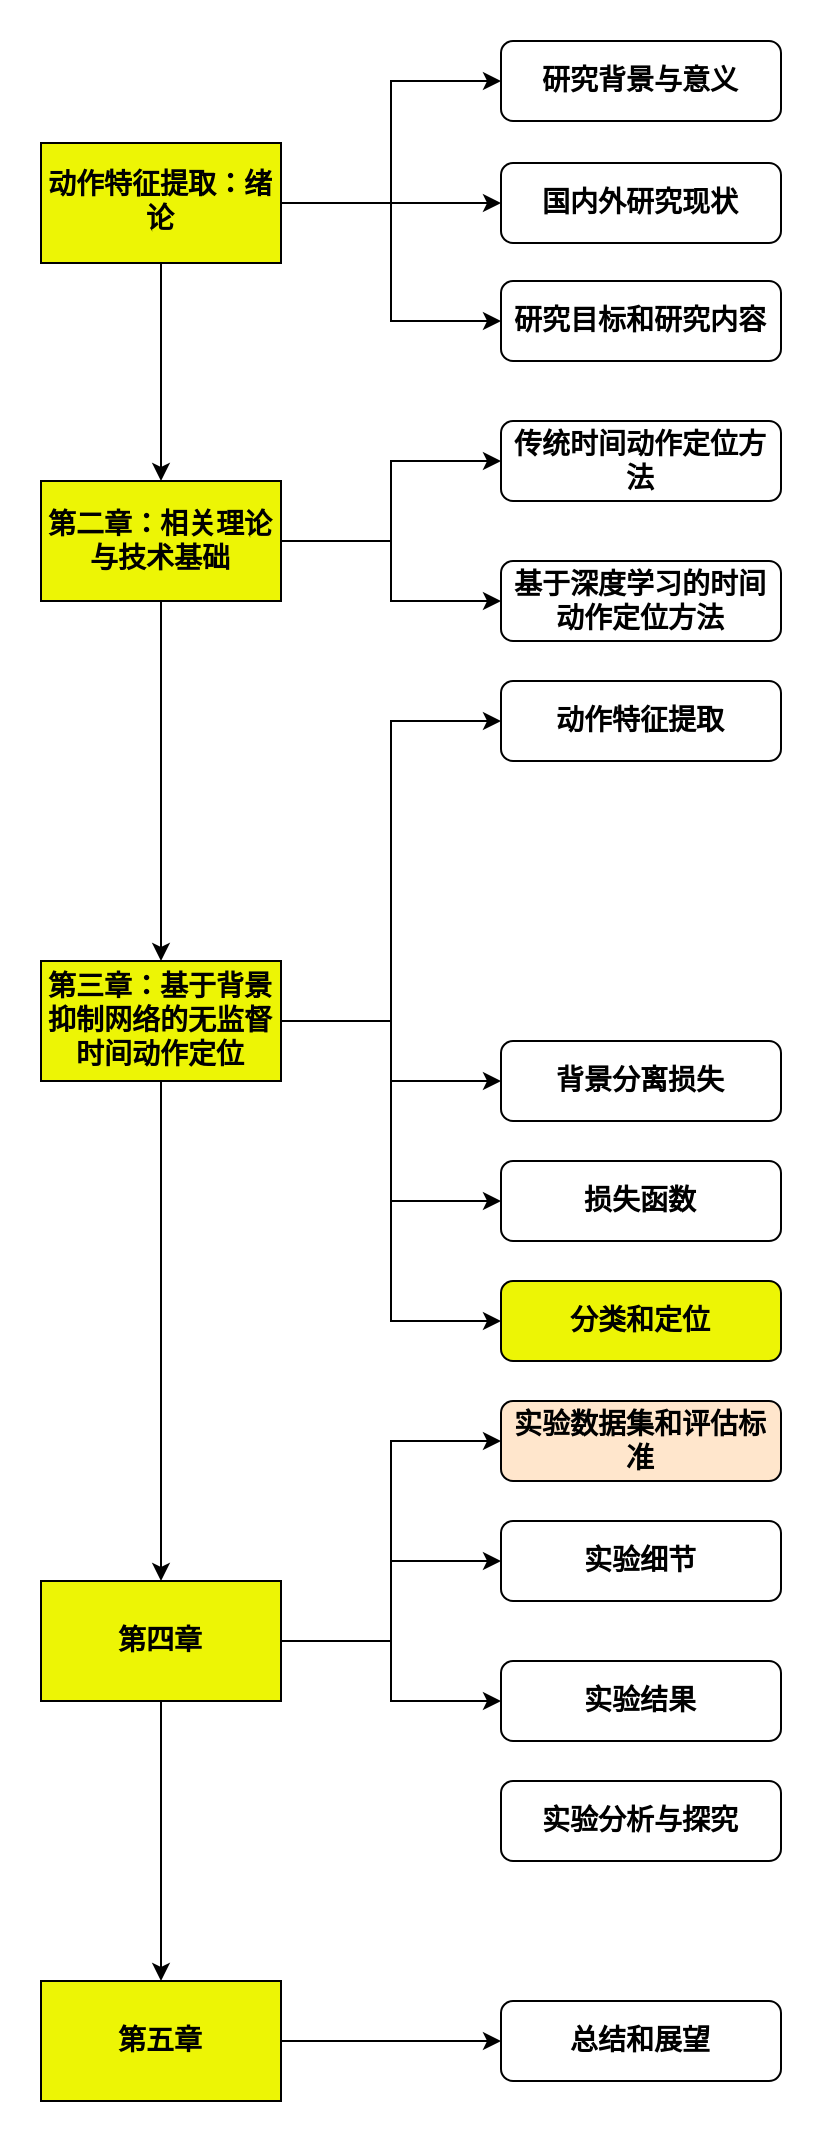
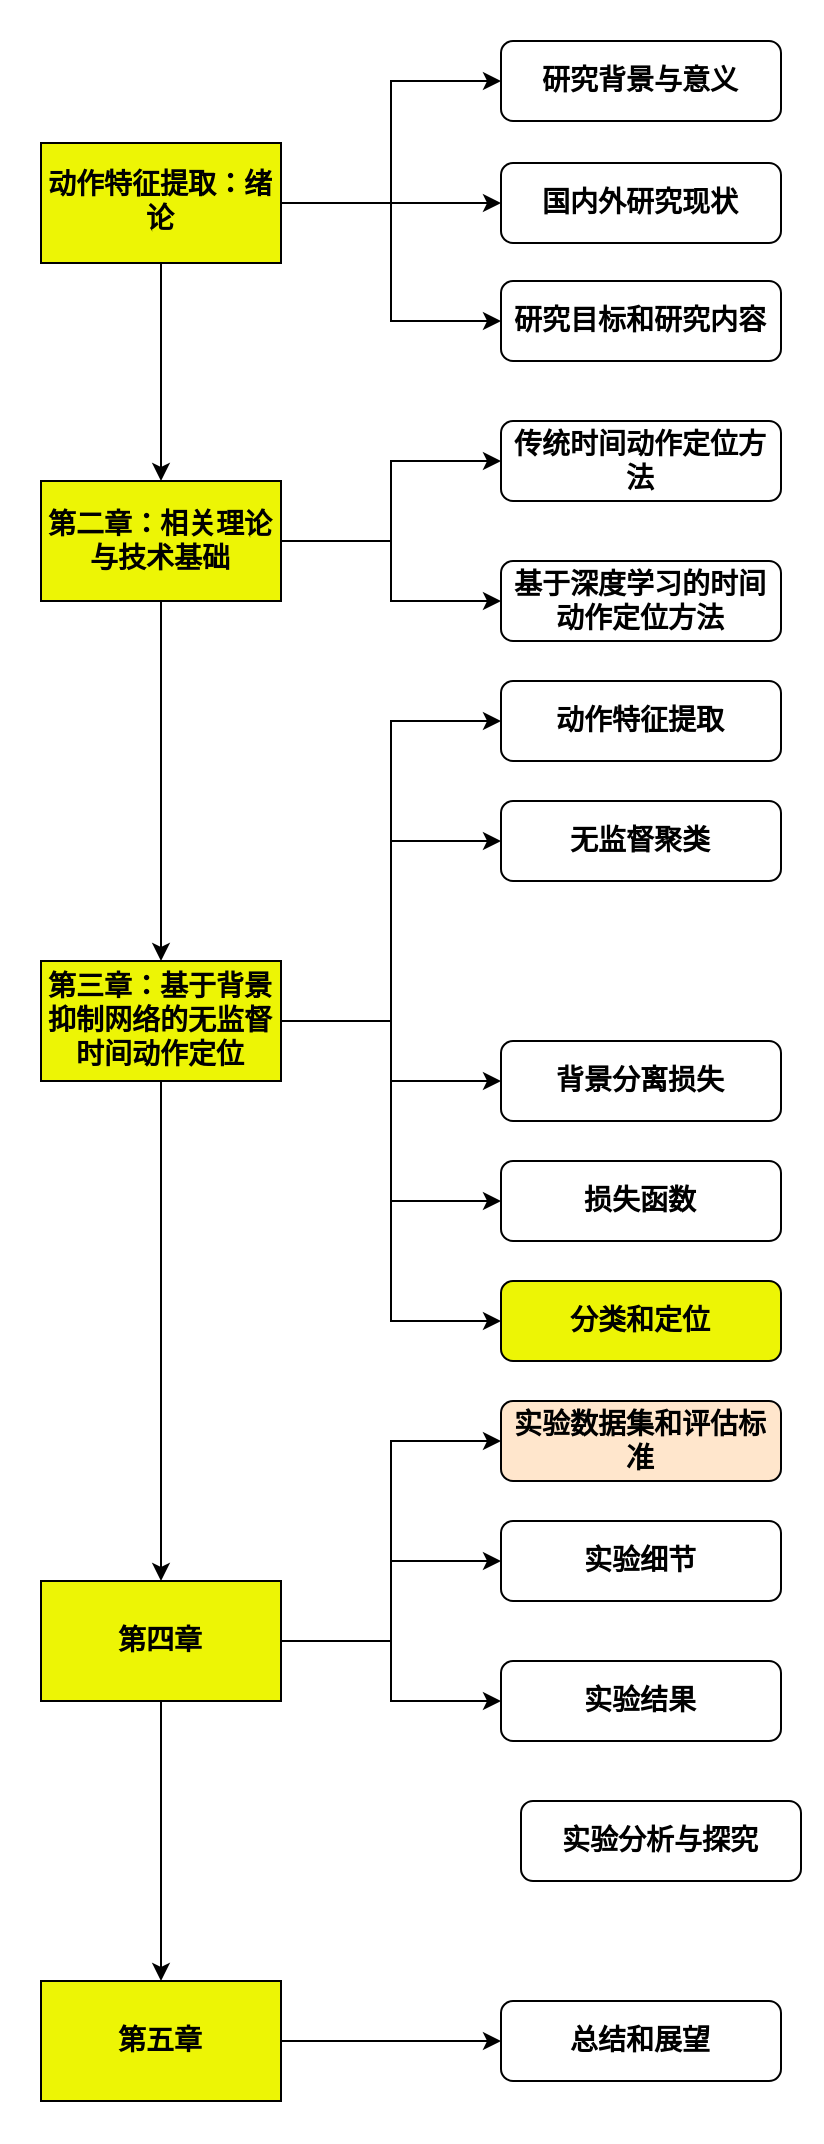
  <mxCell id="0" />
  <mxCell id="1" parent="0" />
  <mxCell id="2" style="edgeStyle=orthogonalEdgeStyle;rounded=0;orthogonalLoop=1;jettySize=auto;html=1;fontSize=14;fontStyle=1" edge="1" parent="1" source="6" target="21"><mxGeometry relative="1" as="geometry" /></mxCell>
  <mxCell id="3" style="edgeStyle=orthogonalEdgeStyle;rounded=0;orthogonalLoop=1;jettySize=auto;html=1;entryX=0;entryY=0.5;entryDx=0;entryDy=0;fontSize=14;fontStyle=1" edge="1" parent="1" source="6" target="20"><mxGeometry relative="1" as="geometry" /></mxCell>
  <mxCell id="4" style="edgeStyle=orthogonalEdgeStyle;rounded=0;orthogonalLoop=1;jettySize=auto;html=1;entryX=0;entryY=0.5;entryDx=0;entryDy=0;fontSize=14;fontStyle=1" edge="1" parent="1" source="6" target="22"><mxGeometry relative="1" as="geometry" /></mxCell>
  <mxCell id="5" style="edgeStyle=orthogonalEdgeStyle;rounded=0;orthogonalLoop=1;jettySize=auto;html=1;fontSize=14;fontStyle=1" edge="1" parent="1" source="6" target="10"><mxGeometry relative="1" as="geometry" /></mxCell>
  <mxCell id="6" value="动作特征提取：绪论" style="rounded=0;whiteSpace=wrap;html=1;fillColor=#EDF505;fontSize=14;fontFamily=Verdana;fontStyle=1" vertex="1" parent="1"><mxGeometry x="20" y="71" width="120" height="60" as="geometry" /></mxCell>
  <mxCell id="7" style="edgeStyle=orthogonalEdgeStyle;rounded=0;orthogonalLoop=1;jettySize=auto;html=1;entryX=0.5;entryY=0;entryDx=0;entryDy=0;fontSize=14;fontStyle=1" edge="1" parent="1" source="10" target="12"><mxGeometry relative="1" as="geometry" /></mxCell>
  <mxCell id="8" style="edgeStyle=orthogonalEdgeStyle;rounded=0;orthogonalLoop=1;jettySize=auto;html=1;entryX=0;entryY=0.5;entryDx=0;entryDy=0;fontSize=14;fontStyle=1" edge="1" parent="1" source="10" target="23"><mxGeometry relative="1" as="geometry" /></mxCell>
  <mxCell id="9" style="edgeStyle=orthogonalEdgeStyle;rounded=0;orthogonalLoop=1;jettySize=auto;html=1;fontSize=14;fontStyle=1" edge="1" parent="1" source="10" target="24"><mxGeometry relative="1" as="geometry" /></mxCell>
  <mxCell id="10" value="第二章：相关理论与技术基础" style="rounded=0;whiteSpace=wrap;html=1;fillColor=#EDF505;fontSize=14;fontStyle=1" vertex="1" parent="1"><mxGeometry x="20" y="240" width="120" height="60" as="geometry" /></mxCell>
  <mxCell id="11" style="edgeStyle=orthogonalEdgeStyle;rounded=0;orthogonalLoop=1;jettySize=auto;html=1;fontSize=14;fontStyle=1" edge="1" parent="1" source="12" target="17"><mxGeometry relative="1" as="geometry" /></mxCell>
  <mxCell id="12" value="第三章：基于背景抑制网络的无监督时间动作定位" style="rounded=0;whiteSpace=wrap;html=1;fillColor=#EDF505;fontSize=14;fontStyle=1" vertex="1" parent="1"><mxGeometry x="20" y="480" width="120" height="60" as="geometry" /></mxCell>
  <mxCell id="13" style="edgeStyle=orthogonalEdgeStyle;rounded=0;orthogonalLoop=1;jettySize=auto;html=1;entryX=0;entryY=0.5;entryDx=0;entryDy=0;fontSize=14;fontStyle=1" edge="1" parent="1" source="17" target="36"><mxGeometry relative="1" as="geometry" /></mxCell>
  <mxCell id="14" style="edgeStyle=orthogonalEdgeStyle;rounded=0;orthogonalLoop=1;jettySize=auto;html=1;fontSize=14;fontStyle=1" edge="1" parent="1" source="17" target="37"><mxGeometry relative="1" as="geometry" /></mxCell>
  <mxCell id="15" style="edgeStyle=orthogonalEdgeStyle;rounded=0;orthogonalLoop=1;jettySize=auto;html=1;fontSize=14;fontStyle=1" edge="1" parent="1" source="17" target="38"><mxGeometry relative="1" as="geometry" /></mxCell>
  <mxCell id="16" style="edgeStyle=orthogonalEdgeStyle;rounded=0;orthogonalLoop=1;jettySize=auto;html=1;fontSize=14;fontStyle=1" edge="1" parent="1" source="17" target="19"><mxGeometry relative="1" as="geometry" /></mxCell>
  <mxCell id="17" value="第四章" style="rounded=0;whiteSpace=wrap;html=1;fillColor=#EDF505;fontSize=14;fontStyle=1" vertex="1" parent="1"><mxGeometry x="20" y="790" width="120" height="60" as="geometry" /></mxCell>
  <mxCell id="18" style="edgeStyle=orthogonalEdgeStyle;rounded=0;orthogonalLoop=1;jettySize=auto;html=1;fontSize=14;fontStyle=1" edge="1" parent="1" source="19" target="40"><mxGeometry relative="1" as="geometry" /></mxCell>
  <mxCell id="19" value="第五章" style="rounded=0;whiteSpace=wrap;html=1;fillColor=#EDF505;fontSize=14;fontStyle=1" vertex="1" parent="1"><mxGeometry x="20" y="990" width="120" height="60" as="geometry" /></mxCell>
  <mxCell id="20" value="研究背景与意义" style="rounded=1;whiteSpace=wrap;html=1;fillColor=#FFFFFF;fontSize=14;fontStyle=1" vertex="1" parent="1"><mxGeometry x="250" y="20" width="140" height="40" as="geometry" /></mxCell>
  <mxCell id="21" value="国内外研究现状" style="rounded=1;whiteSpace=wrap;html=1;fillColor=#FFFFFF;fontSize=14;fontStyle=1" vertex="1" parent="1"><mxGeometry x="250" y="81" width="140" height="40" as="geometry" /></mxCell>
  <mxCell id="22" value="研究目标和研究内容" style="rounded=1;whiteSpace=wrap;html=1;fillColor=#FFFFFF;fontSize=14;fontStyle=1" vertex="1" parent="1"><mxGeometry x="250" y="140" width="140" height="40" as="geometry" /></mxCell>
  <mxCell id="23" value="传统时间动作定位方法" style="rounded=1;whiteSpace=wrap;html=1;fillColor=#FFFFFF;fontSize=14;fontStyle=1" vertex="1" parent="1"><mxGeometry x="250" y="210" width="140" height="40" as="geometry" /></mxCell>
  <mxCell id="24" value="基于深度学习的时间动作定位方法" style="rounded=1;whiteSpace=wrap;html=1;fillColor=#FFFFFF;fontSize=14;fontStyle=1" vertex="1" parent="1"><mxGeometry x="250" y="280" width="140" height="40" as="geometry" /></mxCell>
  <mxCell id="25" style="edgeStyle=orthogonalEdgeStyle;rounded=0;orthogonalLoop=1;jettySize=auto;html=1;entryX=0;entryY=0.5;entryDx=0;entryDy=0;exitX=1;exitY=0.5;exitDx=0;exitDy=0;fontSize=14;fontStyle=1" edge="1" parent="1" source="12" target="30"><mxGeometry relative="1" as="geometry"><mxPoint x="390" y="484.5" as="sourcePoint" /></mxGeometry></mxCell>
+ <mxCell id="26" style="edgeStyle=orthogonalEdgeStyle;rounded=0;orthogonalLoop=1;jettySize=auto;html=1;entryX=0;entryY=0.5;entryDx=0;entryDy=0;exitX=1;exitY=0.5;exitDx=0;exitDy=0;fontSize=14;fontStyle=1" edge="1" parent="1" source="12" target="31"><mxGeometry relative="1" as="geometry"><mxPoint x="390" y="484.5" as="sourcePoint" /></mxGeometry></mxCell>
  <mxCell id="27" style="edgeStyle=orthogonalEdgeStyle;rounded=0;orthogonalLoop=1;jettySize=auto;html=1;exitX=1;exitY=0.5;exitDx=0;exitDy=0;fontSize=14;fontStyle=1" edge="1" parent="1" source="12" target="32"><mxGeometry relative="1" as="geometry"><mxPoint x="390" y="484.5" as="sourcePoint" /></mxGeometry></mxCell>
  <mxCell id="28" style="edgeStyle=orthogonalEdgeStyle;rounded=0;orthogonalLoop=1;jettySize=auto;html=1;entryX=0;entryY=0.5;entryDx=0;entryDy=0;exitX=1;exitY=0.5;exitDx=0;exitDy=0;fontSize=14;fontStyle=1" edge="1" parent="1" source="12" target="33"><mxGeometry relative="1" as="geometry"><mxPoint x="390" y="484.5" as="sourcePoint" /></mxGeometry></mxCell>
  <mxCell id="29" style="edgeStyle=orthogonalEdgeStyle;rounded=0;orthogonalLoop=1;jettySize=auto;html=1;entryX=0;entryY=0.5;entryDx=0;entryDy=0;exitX=1;exitY=0.5;exitDx=0;exitDy=0;fontSize=14;fontStyle=1" edge="1" parent="1" source="12" target="34"><mxGeometry relative="1" as="geometry"><mxPoint x="390" y="484.5" as="sourcePoint" /></mxGeometry></mxCell>
  <mxCell id="30" value="动作特征提取" style="rounded=1;whiteSpace=wrap;html=1;fillColor=#FFFFFF;fontSize=14;fontStyle=1" vertex="1" parent="1"><mxGeometry x="250" y="340" width="140" height="40" as="geometry" /></mxCell>
+ <mxCell id="31" value="无监督聚类" style="rounded=1;whiteSpace=wrap;html=1;fillColor=#FFFFFF;fontSize=14;fontStyle=1" vertex="1" parent="1"><mxGeometry x="250" y="400" width="140" height="40" as="geometry" /></mxCell>
  <mxCell id="32" value="背景分离损失" style="rounded=1;whiteSpace=wrap;html=1;fillColor=#FFFFFF;fontSize=14;fontStyle=1" vertex="1" parent="1"><mxGeometry x="250" y="520" width="140" height="40" as="geometry" /></mxCell>
  <mxCell id="33" value="损失函数" style="rounded=1;whiteSpace=wrap;html=1;fillColor=#FFFFFF;fontSize=14;fontStyle=1" vertex="1" parent="1"><mxGeometry x="250" y="580" width="140" height="40" as="geometry" /></mxCell>
  <mxCell id="34" value="分类和定位" style="rounded=1;whiteSpace=wrap;html=1;fillColor=#edf505;fontSize=14;fontStyle=1;" vertex="1" parent="1"><mxGeometry x="250" y="640" width="140" height="40" as="geometry" /></mxCell>
  <mxCell id="35" style="edgeStyle=orthogonalEdgeStyle;rounded=0;orthogonalLoop=1;jettySize=auto;html=1;exitX=0.5;exitY=1;exitDx=0;exitDy=0;fontSize=14;fontStyle=1" edge="1" parent="1" source="17" target="17"><mxGeometry relative="1" as="geometry" /></mxCell>
  <mxCell id="36" value="实验数据集和评估标准" style="rounded=1;whiteSpace=wrap;html=1;fillColor=#ffe6cc;fontSize=14;fontStyle=1;" vertex="1" parent="1"><mxGeometry x="250" y="700" width="140" height="40" as="geometry" /></mxCell>
  <mxCell id="37" value="实验细节" style="rounded=1;whiteSpace=wrap;html=1;fillColor=#FFFFFF;fontSize=14;fontStyle=1" vertex="1" parent="1"><mxGeometry x="250" y="760" width="140" height="40" as="geometry" /></mxCell>
  <mxCell id="38" value="实验结果" style="rounded=1;whiteSpace=wrap;html=1;fillColor=#FFFFFF;fontSize=14;fontStyle=1" vertex="1" parent="1"><mxGeometry x="250" y="830" width="140" height="40" as="geometry" /></mxCell>
- <mxCell id="39" value="实验分析与探究" style="rounded=1;whiteSpace=wrap;html=1;fillColor=#FFFFFF;fontSize=14;fontStyle=1" vertex="1" parent="1"><mxGeometry x="250" y="890" width="140" height="40" as="geometry" /></mxCell>
+ <mxCell id="39" value="实验分析与探究" style="rounded=1;whiteSpace=wrap;html=1;fillColor=#FFFFFF;fontSize=14;fontStyle=1" vertex="1" parent="1"><mxGeometry x="260" y="900" width="140" height="40" as="geometry" /></mxCell>
  <mxCell id="40" value="总结和展望" style="rounded=1;whiteSpace=wrap;html=1;fillColor=#FFFFFF;fontSize=14;fontStyle=1" vertex="1" parent="1"><mxGeometry x="250" y="1000" width="140" height="40" as="geometry" /></mxCell>
